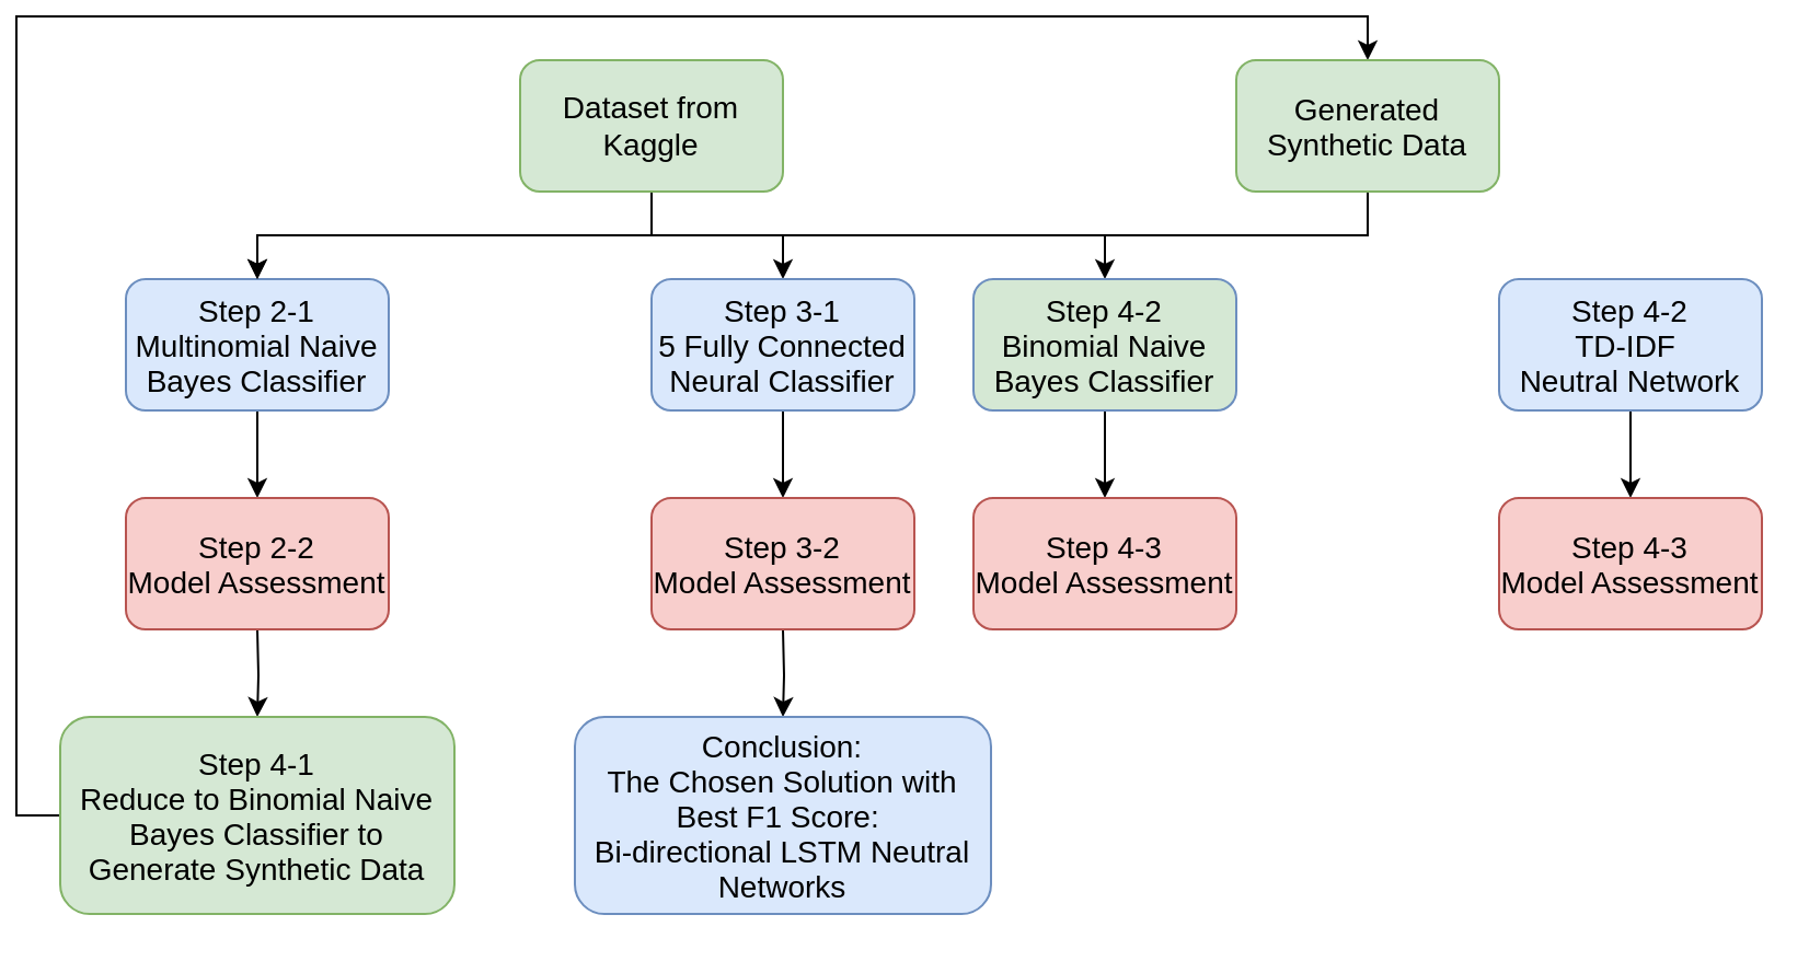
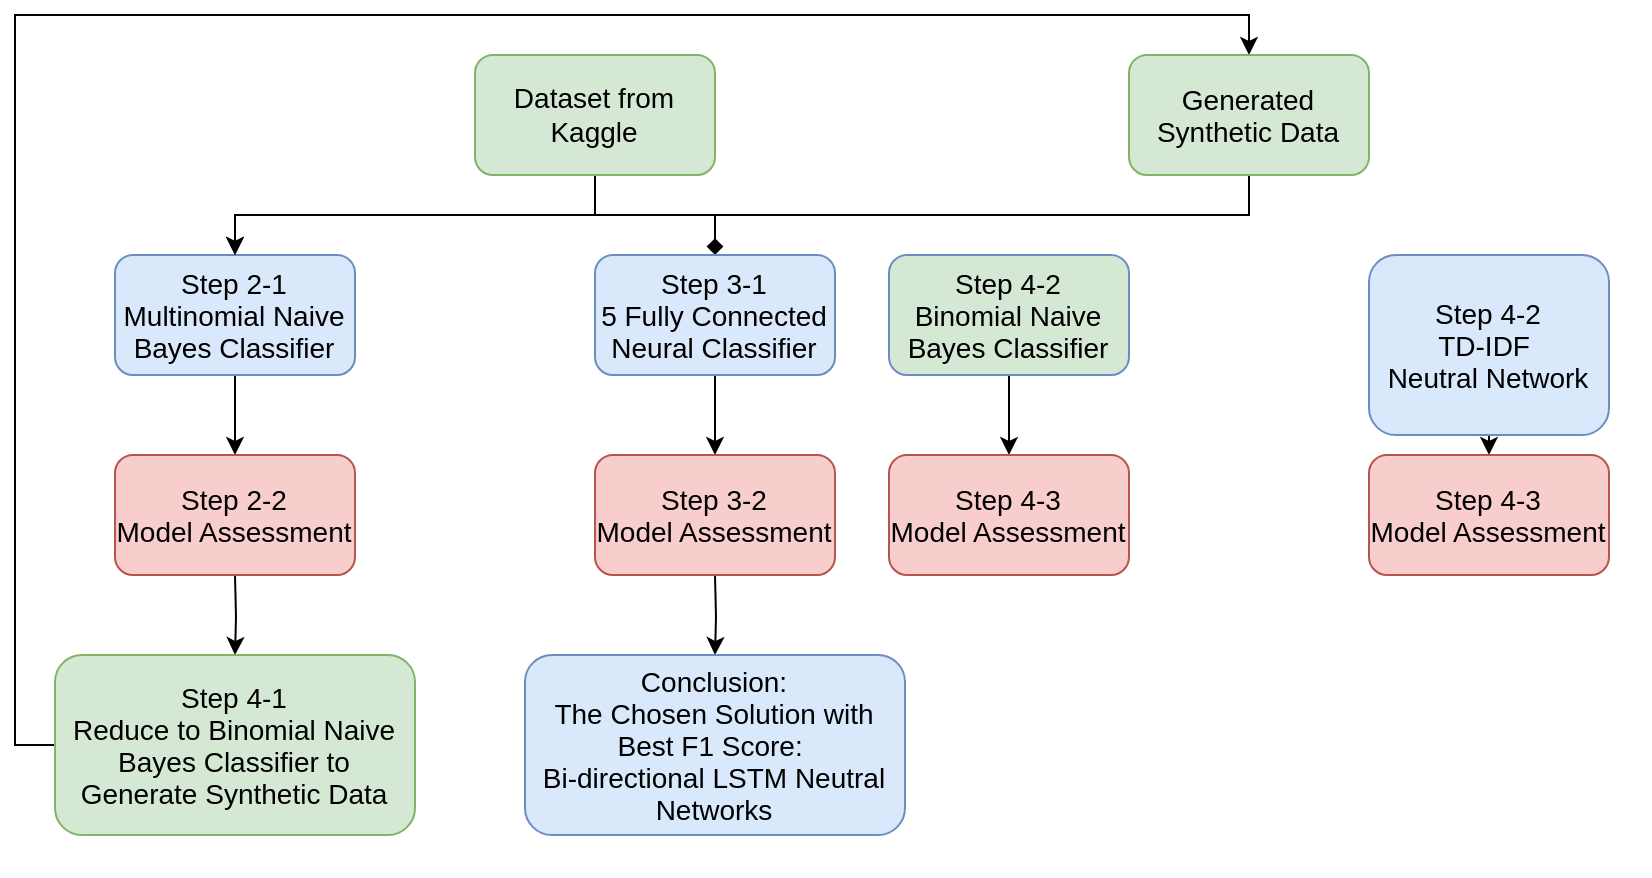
  <mxCell id="0" />
  <mxCell id="1" parent="0" />
  <mxCell id="2" style="edgeStyle=orthogonalEdgeStyle;rounded=0;orthogonalLoop=1;jettySize=auto;html=1;exitX=0.5;exitY=1;exitDx=0;exitDy=0;fontSize=14;" parent="1" source="3" edge="1"><mxGeometry relative="1" as="geometry"><mxPoint x="110" y="220" as="targetPoint" /></mxGeometry></mxCell>
  <mxCell id="3" value="&lt;p style=&quot;margin: 0px ; font-stretch: normal ; font-size: 14px ; line-height: normal&quot;&gt;Step 2-1&lt;/p&gt;&lt;p style=&quot;margin: 0px ; font-stretch: normal ; font-size: 14px ; line-height: normal&quot;&gt;Multinomial Naive Bayes Classifier&lt;br style=&quot;font-size: 14px&quot;&gt;&lt;/p&gt;" style="rounded=1;whiteSpace=wrap;html=1;fontSize=14;fillColor=#dae8fc;strokeColor=#6c8ebf;" parent="1" vertex="1"><mxGeometry x="50" y="120" width="120" height="60" as="geometry" /></mxCell>
  <mxCell id="4" style="edgeStyle=orthogonalEdgeStyle;rounded=0;orthogonalLoop=1;jettySize=auto;html=1;exitX=0.5;exitY=1;exitDx=0;exitDy=0;entryX=0.5;entryY=0;entryDx=0;entryDy=0;fontSize=14;" parent="1" source="6" target="3" edge="1"><mxGeometry relative="1" as="geometry" /></mxCell>
- <mxCell id="5" style="edgeStyle=orthogonalEdgeStyle;rounded=0;orthogonalLoop=1;jettySize=auto;html=1;exitX=0.5;exitY=1;exitDx=0;exitDy=0;fontSize=14;" parent="1" source="6" target="8" edge="1"><mxGeometry relative="1" as="geometry" /></mxCell>
+ <mxCell id="5" style="edgeStyle=orthogonalEdgeStyle;rounded=0;orthogonalLoop=1;jettySize=auto;html=1;exitX=0.5;exitY=1;exitDx=0;exitDy=0;fontSize=14;endArrow=diamond;" parent="1" source="6" target="8" edge="1"><mxGeometry relative="1" as="geometry" /></mxCell>
  <mxCell id="6" value="Dataset from Kaggle" style="rounded=1;whiteSpace=wrap;html=1;fontSize=14;fillColor=#d5e8d4;strokeColor=#82b366;" parent="1" vertex="1"><mxGeometry x="230" y="20" width="120" height="60" as="geometry" /></mxCell>
  <mxCell id="7" style="edgeStyle=orthogonalEdgeStyle;rounded=0;orthogonalLoop=1;jettySize=auto;html=1;exitX=0.5;exitY=1;exitDx=0;exitDy=0;entryX=0.5;entryY=0;entryDx=0;entryDy=0;fontSize=14;" parent="1" source="8" edge="1"><mxGeometry relative="1" as="geometry"><mxPoint x="350" y="220" as="targetPoint" /></mxGeometry></mxCell>
  <mxCell id="8" value="&lt;p style=&quot;margin: 0px ; font-stretch: normal ; font-size: 14px ; line-height: normal&quot;&gt;Step 3-1&lt;/p&gt;&lt;p style=&quot;margin: 0px ; font-stretch: normal ; font-size: 14px ; line-height: normal&quot;&gt;5 Fully Connected Neural Classifier&lt;/p&gt;" style="rounded=1;whiteSpace=wrap;html=1;fontSize=14;fillColor=#dae8fc;strokeColor=#6c8ebf;" parent="1" vertex="1"><mxGeometry x="290" y="120" width="120" height="60" as="geometry" /></mxCell>
  <mxCell id="9" style="edgeStyle=orthogonalEdgeStyle;rounded=0;orthogonalLoop=1;jettySize=auto;html=1;exitX=0.5;exitY=1;exitDx=0;exitDy=0;entryX=0.5;entryY=0;entryDx=0;entryDy=0;fontSize=14;" parent="1" target="12" edge="1"><mxGeometry relative="1" as="geometry"><mxPoint x="110" y="280" as="sourcePoint" /></mxGeometry></mxCell>
  <mxCell id="10" style="edgeStyle=orthogonalEdgeStyle;rounded=0;orthogonalLoop=1;jettySize=auto;html=1;exitX=0.5;exitY=1;exitDx=0;exitDy=0;entryX=0.5;entryY=0;entryDx=0;entryDy=0;fontSize=14;" parent="1" target="16" edge="1"><mxGeometry relative="1" as="geometry"><mxPoint x="350" y="280" as="sourcePoint" /></mxGeometry></mxCell>
  <mxCell id="11" style="edgeStyle=orthogonalEdgeStyle;rounded=0;orthogonalLoop=1;jettySize=auto;html=1;exitX=0;exitY=0.5;exitDx=0;exitDy=0;entryX=0.5;entryY=0;entryDx=0;entryDy=0;fontSize=14;" parent="1" source="12" target="15" edge="1"><mxGeometry relative="1" as="geometry" /></mxCell>
  <mxCell id="12" value="&lt;p style=&quot;margin: 0px ; font-stretch: normal ; font-size: 14px ; line-height: normal&quot;&gt;Step 4-1&lt;/p&gt;&lt;p style=&quot;margin: 0px ; font-stretch: normal ; font-size: 14px ; line-height: normal&quot;&gt;Reduce to Binomial Naive Bayes Classifier to Generate Synthetic Data&lt;/p&gt;" style="rounded=1;whiteSpace=wrap;html=1;fontSize=14;fillColor=#d5e8d4;strokeColor=#82b366;" parent="1" vertex="1"><mxGeometry x="20" y="320" width="180" height="90" as="geometry" /></mxCell>
- <mxCell id="13" style="edgeStyle=orthogonalEdgeStyle;rounded=0;orthogonalLoop=1;jettySize=auto;html=1;exitX=0.5;exitY=1;exitDx=0;exitDy=0;fontSize=14;" parent="1" source="15" target="18" edge="1"><mxGeometry relative="1" as="geometry" /></mxCell>
  <mxCell id="14" style="edgeStyle=orthogonalEdgeStyle;rounded=0;orthogonalLoop=1;jettySize=auto;html=1;exitX=0.5;exitY=1;exitDx=0;exitDy=0;fontSize=14;" parent="1" source="15" target="3" edge="1"><mxGeometry relative="1" as="geometry" /></mxCell>
  <mxCell id="15" value="&lt;p style=&quot;margin: 0px ; font-stretch: normal ; font-size: 14px ; line-height: normal&quot;&gt;Generated Synthetic Data&lt;/p&gt;" style="rounded=1;whiteSpace=wrap;html=1;fontSize=14;fillColor=#d5e8d4;strokeColor=#82b366;" parent="1" vertex="1"><mxGeometry x="557" y="20" width="120" height="60" as="geometry" /></mxCell>
  <mxCell id="16" value="&lt;p style=&quot;margin: 0px ; font-stretch: normal ; font-size: 14px ; line-height: normal&quot;&gt;Conclusion:&lt;/p&gt;&lt;p style=&quot;margin: 0px ; font-stretch: normal ; font-size: 14px ; line-height: normal&quot;&gt;The Chosen Solution with Best F1 Score:&amp;nbsp;&lt;/p&gt;&lt;p style=&quot;margin: 0px ; font-stretch: normal ; font-size: 14px ; line-height: normal&quot;&gt;Bi-directional LSTM Neutral Networks&lt;/p&gt;" style="rounded=1;whiteSpace=wrap;html=1;fontSize=14;fillColor=#dae8fc;strokeColor=#6c8ebf;" parent="1" vertex="1"><mxGeometry x="255" y="320" width="190" height="90" as="geometry" /></mxCell>
  <mxCell id="17" style="edgeStyle=orthogonalEdgeStyle;rounded=0;orthogonalLoop=1;jettySize=auto;html=1;exitX=0.5;exitY=1;exitDx=0;exitDy=0;fontSize=14;" parent="1" source="18" edge="1"><mxGeometry relative="1" as="geometry"><mxPoint x="497" y="220" as="targetPoint" /></mxGeometry></mxCell>
  <mxCell id="18" value="&lt;p style=&quot;margin: 0px ; font-stretch: normal ; font-size: 14px ; line-height: normal&quot;&gt;Step 4-2&lt;/p&gt;&lt;p style=&quot;margin: 0px ; font-stretch: normal ; font-size: 14px ; line-height: normal&quot;&gt;Binomial Naive Bayes Classifier&lt;br style=&quot;font-size: 14px&quot;&gt;&lt;/p&gt;" style="rounded=1;whiteSpace=wrap;html=1;fontSize=14;fillColor=#d5e8d4;strokeColor=#6c8ebf;" parent="1" vertex="1"><mxGeometry x="437" y="120" width="120" height="60" as="geometry" /></mxCell>
  <mxCell id="19" style="edgeStyle=orthogonalEdgeStyle;rounded=0;orthogonalLoop=1;jettySize=auto;html=1;exitX=0.5;exitY=1;exitDx=0;exitDy=0;entryX=0.5;entryY=0;entryDx=0;entryDy=0;fontSize=14;" parent="1" source="20" edge="1"><mxGeometry relative="1" as="geometry"><mxPoint x="737" y="220" as="targetPoint" /></mxGeometry></mxCell>
- <mxCell id="20" value="&lt;p style=&quot;margin: 0px ; font-stretch: normal ; font-size: 14px ; line-height: normal&quot;&gt;Step 4-2&lt;/p&gt;&lt;p style=&quot;margin: 0px ; font-stretch: normal ; font-size: 14px ; line-height: normal&quot;&gt;TD-IDF&amp;nbsp;&lt;/p&gt;&lt;p style=&quot;margin: 0px ; font-stretch: normal ; font-size: 14px ; line-height: normal&quot;&gt;Neutral Network&lt;/p&gt;" style="rounded=1;whiteSpace=wrap;html=1;fontSize=14;fillColor=#dae8fc;strokeColor=#6c8ebf;" parent="1" vertex="1"><mxGeometry x="677" y="120" width="120" height="60" as="geometry" /></mxCell>
+ <mxCell id="20" value="&lt;p style=&quot;margin: 0px ; font-stretch: normal ; font-size: 14px ; line-height: normal&quot;&gt;Step 4-2&lt;/p&gt;&lt;p style=&quot;margin: 0px ; font-stretch: normal ; font-size: 14px ; line-height: normal&quot;&gt;TD-IDF&amp;nbsp;&lt;/p&gt;&lt;p style=&quot;margin: 0px ; font-stretch: normal ; font-size: 14px ; line-height: normal&quot;&gt;Neutral Network&lt;/p&gt;" style="rounded=1;whiteSpace=wrap;html=1;fontSize=14;fillColor=#dae8fc;strokeColor=#6c8ebf;" parent="1" vertex="1"><mxGeometry x="677" y="120" width="120" height="90" as="geometry" /></mxCell>
  <mxCell id="21" value="&lt;p style=&quot;margin: 0px ; font-stretch: normal ; font-size: 14px ; line-height: normal&quot;&gt;Step 2-2&lt;br&gt;&lt;/p&gt;&lt;p style=&quot;margin: 0px ; font-stretch: normal ; font-size: 14px ; line-height: normal&quot;&gt;Model Assessment&lt;br style=&quot;font-size: 14px&quot;&gt;&lt;/p&gt;" style="rounded=1;whiteSpace=wrap;html=1;fontSize=14;fillColor=#f8cecc;strokeColor=#b85450;" parent="1" vertex="1"><mxGeometry x="50" y="220" width="120" height="60" as="geometry" /></mxCell>
  <mxCell id="22" value="&lt;p style=&quot;margin: 0px ; font-stretch: normal ; font-size: 14px ; line-height: normal&quot;&gt;Step 3-2&lt;br&gt;&lt;/p&gt;&lt;p style=&quot;margin: 0px ; font-stretch: normal ; font-size: 14px ; line-height: normal&quot;&gt;Model Assessment&lt;br style=&quot;font-size: 14px&quot;&gt;&lt;/p&gt;" style="rounded=1;whiteSpace=wrap;html=1;fontSize=14;fillColor=#f8cecc;strokeColor=#b85450;" vertex="1" parent="1"><mxGeometry x="290" y="220" width="120" height="60" as="geometry" /></mxCell>
  <mxCell id="23" value="&lt;p style=&quot;margin: 0px ; font-stretch: normal ; font-size: 14px ; line-height: normal&quot;&gt;Step 4-3&lt;br&gt;&lt;/p&gt;&lt;p style=&quot;margin: 0px ; font-stretch: normal ; font-size: 14px ; line-height: normal&quot;&gt;Model Assessment&lt;br style=&quot;font-size: 14px&quot;&gt;&lt;/p&gt;" style="rounded=1;whiteSpace=wrap;html=1;fontSize=14;fillColor=#f8cecc;strokeColor=#b85450;" vertex="1" parent="1"><mxGeometry x="437" y="220" width="120" height="60" as="geometry" /></mxCell>
  <mxCell id="24" value="&lt;p style=&quot;margin: 0px ; font-stretch: normal ; font-size: 14px ; line-height: normal&quot;&gt;Step 4-3&lt;br&gt;&lt;/p&gt;&lt;p style=&quot;margin: 0px ; font-stretch: normal ; font-size: 14px ; line-height: normal&quot;&gt;Model Assessment&lt;br style=&quot;font-size: 14px&quot;&gt;&lt;/p&gt;" style="rounded=1;whiteSpace=wrap;html=1;fontSize=14;fillColor=#f8cecc;strokeColor=#b85450;" vertex="1" parent="1"><mxGeometry x="677" y="220" width="120" height="60" as="geometry" /></mxCell>
